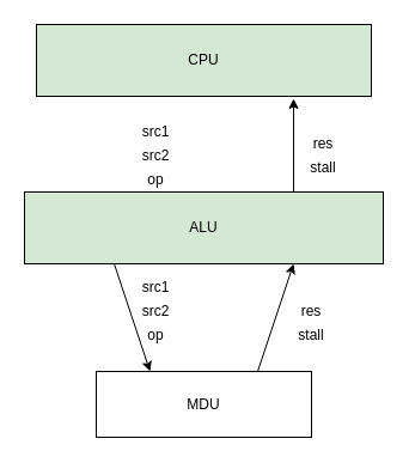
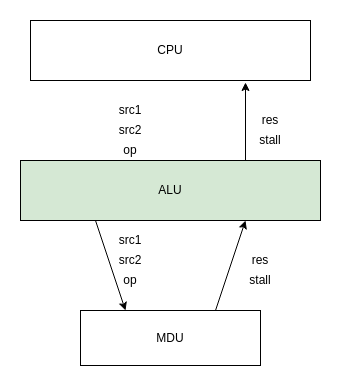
  <mxCell id="0" />
  <mxCell id="1" parent="0" />
  <mxCell id="2" value="MDU" style="rounded=0;whiteSpace=wrap;html=1;" vertex="1" parent="1"><mxGeometry x="80" y="310" width="180" height="55" as="geometry" /></mxCell>
  <mxCell id="3" value="ALU" style="rounded=0;whiteSpace=wrap;html=1;fillColor=#d5e8d4;" vertex="1" parent="1"><mxGeometry x="20" y="160" width="300" height="60" as="geometry" /></mxCell>
- <mxCell id="4" value="CPU" style="rounded=0;whiteSpace=wrap;html=1;fillColor=#d5e8d4;" vertex="1" parent="1"><mxGeometry x="30" y="20" width="280" height="60" as="geometry" /></mxCell>
+ <mxCell id="4" value="CPU" style="rounded=0;whiteSpace=wrap;html=1;" vertex="1" parent="1"><mxGeometry x="30" y="20" width="280" height="60" as="geometry" /></mxCell>
  <mxCell id="5" value="src1" style="text;html=1;strokeColor=none;fillColor=none;align=center;verticalAlign=middle;whiteSpace=wrap;rounded=0;" vertex="1" parent="1"><mxGeometry x="110" y="100" width="40" height="20" as="geometry" /></mxCell>
  <mxCell id="6" value="src2" style="text;html=1;strokeColor=none;fillColor=none;align=center;verticalAlign=middle;whiteSpace=wrap;rounded=0;" vertex="1" parent="1"><mxGeometry x="110" y="120" width="40" height="20" as="geometry" /></mxCell>
  <mxCell id="7" value="op" style="text;html=1;strokeColor=none;fillColor=none;align=center;verticalAlign=middle;whiteSpace=wrap;rounded=0;" vertex="1" parent="1"><mxGeometry x="110" y="140" width="40" height="20" as="geometry" /></mxCell>
  <mxCell id="8" value="" style="endArrow=classic;html=1;exitX=0.75;exitY=0;exitDx=0;exitDy=0;entryX=0.75;entryY=1;entryDx=0;entryDy=0;" edge="1" parent="1" source="2" target="3"><mxGeometry width="50" height="50" relative="1" as="geometry"><mxPoint x="270" y="300" as="sourcePoint" /><mxPoint x="320" y="250" as="targetPoint" /></mxGeometry></mxCell>
  <mxCell id="9" value="src1" style="text;html=1;strokeColor=none;fillColor=none;align=center;verticalAlign=middle;whiteSpace=wrap;rounded=0;" vertex="1" parent="1"><mxGeometry x="110" y="230" width="40" height="20" as="geometry" /></mxCell>
  <mxCell id="10" value="src2" style="text;html=1;strokeColor=none;fillColor=none;align=center;verticalAlign=middle;whiteSpace=wrap;rounded=0;" vertex="1" parent="1"><mxGeometry x="110" y="250" width="40" height="20" as="geometry" /></mxCell>
  <mxCell id="11" value="op" style="text;html=1;strokeColor=none;fillColor=none;align=center;verticalAlign=middle;whiteSpace=wrap;rounded=0;" vertex="1" parent="1"><mxGeometry x="110" y="270" width="40" height="20" as="geometry" /></mxCell>
  <mxCell id="12" value="" style="endArrow=classic;html=1;exitX=0.25;exitY=1;exitDx=0;exitDy=0;entryX=0.25;entryY=0;entryDx=0;entryDy=0;" edge="1" parent="1" source="3" target="2"><mxGeometry width="50" height="50" relative="1" as="geometry"><mxPoint x="110" y="90" as="sourcePoint" /><mxPoint x="112.5" y="170" as="targetPoint" /></mxGeometry></mxCell>
  <mxCell id="13" value="" style="endArrow=classic;html=1;exitX=0.75;exitY=0;exitDx=0;exitDy=0;" edge="1" parent="1" source="3"><mxGeometry width="50" height="50" relative="1" as="geometry"><mxPoint x="225" y="320" as="sourcePoint" /><mxPoint x="245" y="82" as="targetPoint" /></mxGeometry></mxCell>
  <mxCell id="14" value="res" style="text;html=1;strokeColor=none;fillColor=none;align=center;verticalAlign=middle;whiteSpace=wrap;rounded=0;" vertex="1" parent="1"><mxGeometry x="250" y="110" width="40" height="20" as="geometry" /></mxCell>
  <mxCell id="15" value="stall" style="text;html=1;strokeColor=none;fillColor=none;align=center;verticalAlign=middle;whiteSpace=wrap;rounded=0;" vertex="1" parent="1"><mxGeometry x="250" y="130" width="40" height="20" as="geometry" /></mxCell>
  <mxCell id="16" value="res" style="text;html=1;strokeColor=none;fillColor=none;align=center;verticalAlign=middle;whiteSpace=wrap;rounded=0;" vertex="1" parent="1"><mxGeometry x="240" y="250" width="40" height="20" as="geometry" /></mxCell>
  <mxCell id="17" value="stall" style="text;html=1;strokeColor=none;fillColor=none;align=center;verticalAlign=middle;whiteSpace=wrap;rounded=0;" vertex="1" parent="1"><mxGeometry x="240" y="270" width="40" height="20" as="geometry" /></mxCell>
